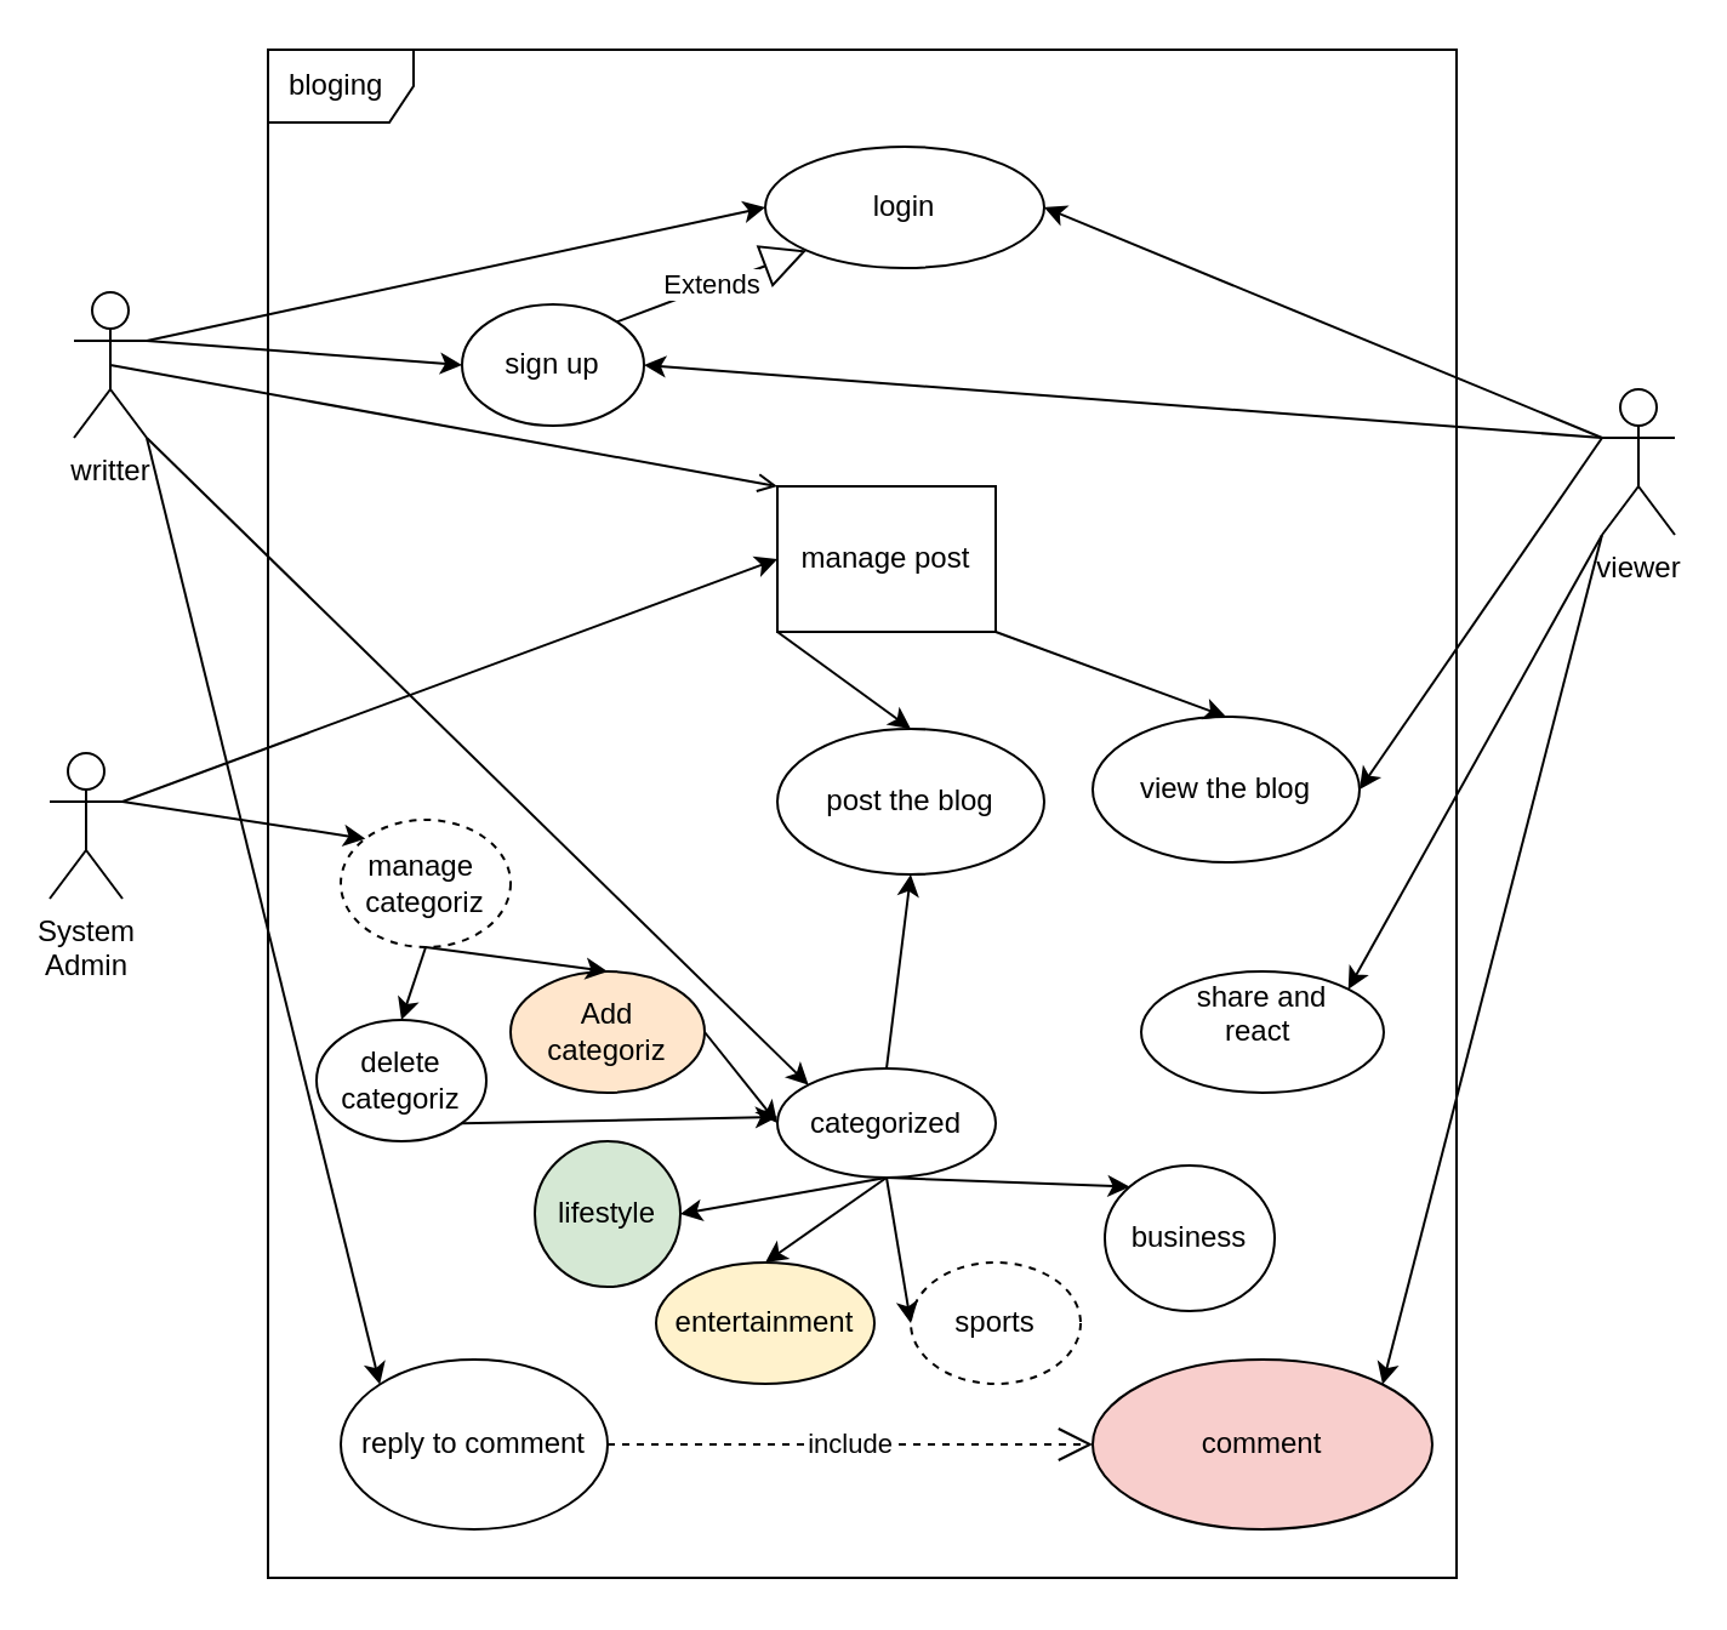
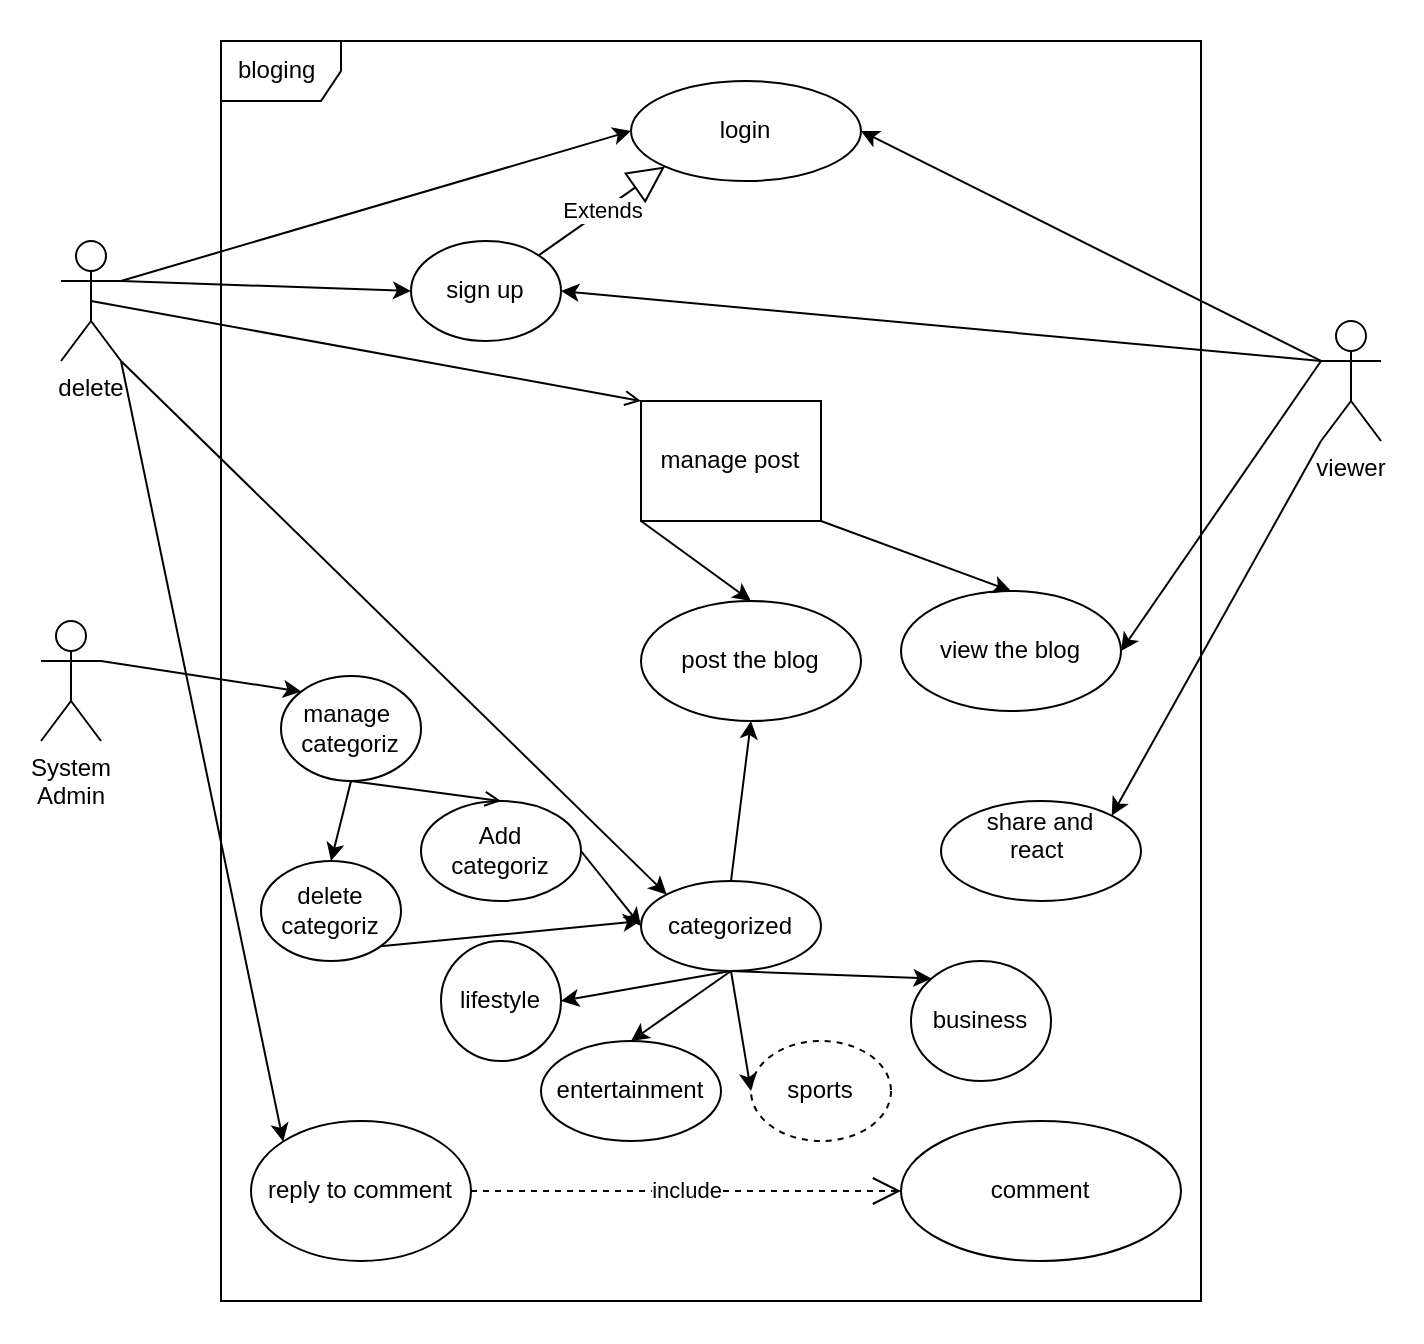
  <mxCell id="0" />
  <mxCell id="1" parent="0" />
- <mxCell id="2" value="&lt;div&gt;writter&lt;/div&gt;" style="shape=umlActor;verticalLabelPosition=bottom;verticalAlign=top;html=1;outlineConnect=0;" parent="1" vertex="1"><mxGeometry x="30" y="120" width="30" height="60" as="geometry" /></mxCell>
+ <mxCell id="2" value="&lt;div&gt;delete&lt;/div&gt;" style="shape=umlActor;verticalLabelPosition=bottom;verticalAlign=top;html=1;outlineConnect=0;" parent="1" vertex="1"><mxGeometry x="30" y="120" width="30" height="60" as="geometry" /></mxCell>
  <mxCell id="3" value="viewer" style="shape=umlActor;verticalLabelPosition=bottom;verticalAlign=top;html=1;outlineConnect=0;" parent="1" vertex="1"><mxGeometry x="660" y="160" width="30" height="60" as="geometry" /></mxCell>
  <mxCell id="4" value="post the blog" style="ellipse;whiteSpace=wrap;html=1;" parent="1" vertex="1"><mxGeometry x="320" y="300" width="110" height="60" as="geometry" /></mxCell>
  <mxCell id="5" value="view the blog" style="ellipse;whiteSpace=wrap;html=1;" parent="1" vertex="1"><mxGeometry x="450" y="295" width="110" height="60" as="geometry" /></mxCell>
  <mxCell id="6" value="categorized" style="ellipse;whiteSpace=wrap;html=1;" parent="1" vertex="1"><mxGeometry x="320" y="440" width="90" height="45" as="geometry" /></mxCell>
  <mxCell id="7" value="share and&lt;div&gt;react&amp;nbsp;&lt;div&gt;&lt;br&gt;&lt;/div&gt;&lt;/div&gt;" style="ellipse;whiteSpace=wrap;html=1;" parent="1" vertex="1"><mxGeometry x="470" y="400" width="100" height="50" as="geometry" /></mxCell>
  <mxCell id="8" value="bloging&amp;nbsp;" style="shape=umlFrame;whiteSpace=wrap;html=1;pointerEvents=0;" parent="1" vertex="1"><mxGeometry x="110" y="20" width="490" height="630" as="geometry" /></mxCell>
  <mxCell id="9" value="" style="endArrow=classic;html=1;rounded=0;exitX=0;exitY=0.333;exitDx=0;exitDy=0;exitPerimeter=0;entryX=1;entryY=0.5;entryDx=0;entryDy=0;" parent="1" source="3" target="5" edge="1"><mxGeometry width="50" height="50" relative="1" as="geometry"><mxPoint x="660" y="230" as="sourcePoint" /><mxPoint x="710" y="180" as="targetPoint" /></mxGeometry></mxCell>
  <mxCell id="10" value="" style="endArrow=open;html=1;rounded=0;exitX=0.5;exitY=0.5;exitDx=0;exitDy=0;exitPerimeter=0;entryX=0;entryY=0;entryDx=0;entryDy=0;" parent="1" source="2" target="31" edge="1"><mxGeometry width="50" height="50" relative="1" as="geometry"><mxPoint x="70" y="300" as="sourcePoint" /><mxPoint x="120" y="250" as="targetPoint" /></mxGeometry></mxCell>
  <mxCell id="11" value="" style="endArrow=classic;html=1;rounded=0;exitX=1;exitY=1;exitDx=0;exitDy=0;exitPerimeter=0;entryX=0;entryY=0;entryDx=0;entryDy=0;" parent="1" source="2" target="6" edge="1"><mxGeometry width="50" height="50" relative="1" as="geometry"><mxPoint x="80" y="300" as="sourcePoint" /><mxPoint x="130" y="250" as="targetPoint" /></mxGeometry></mxCell>
- <mxCell id="12" value="reply to comment" style="ellipse;whiteSpace=wrap;html=1;" parent="1" vertex="1"><mxGeometry x="140" y="560" width="110" height="70" as="geometry" /></mxCell>
+ <mxCell id="12" value="reply to comment" style="ellipse;whiteSpace=wrap;html=1;" parent="1" vertex="1"><mxGeometry x="125" y="560" width="110" height="70" as="geometry" /></mxCell>
  <mxCell id="13" value="" style="endArrow=classic;html=1;rounded=0;exitX=0;exitY=1;exitDx=0;exitDy=0;exitPerimeter=0;entryX=1;entryY=0;entryDx=0;entryDy=0;" parent="1" source="3" target="7" edge="1"><mxGeometry width="50" height="50" relative="1" as="geometry"><mxPoint x="610" y="320" as="sourcePoint" /><mxPoint x="660" y="270" as="targetPoint" /></mxGeometry></mxCell>
  <mxCell id="14" value="" style="endArrow=classic;html=1;rounded=0;entryX=0;entryY=0;entryDx=0;entryDy=0;exitX=1;exitY=1;exitDx=0;exitDy=0;exitPerimeter=0;" parent="1" source="2" target="12" edge="1"><mxGeometry width="50" height="50" relative="1" as="geometry"><mxPoint x="110" y="190" as="sourcePoint" /><mxPoint x="90" y="280" as="targetPoint" /></mxGeometry></mxCell>
  <mxCell id="15" value="include" style="endArrow=open;endSize=12;dashed=1;html=1;rounded=0;exitX=1;exitY=0.5;exitDx=0;exitDy=0;entryX=0;entryY=0.5;entryDx=0;entryDy=0;" parent="1" source="12" target="19" edge="1"><mxGeometry width="160" relative="1" as="geometry"><mxPoint x="-20" y="400" as="sourcePoint" /><mxPoint x="590" y="390" as="targetPoint" /></mxGeometry></mxCell>
- <mxCell id="16" value="login" style="ellipse;whiteSpace=wrap;html=1;" parent="1" vertex="1"><mxGeometry x="315" y="60" width="115" height="50" as="geometry" /></mxCell>
+ <mxCell id="16" value="login" style="ellipse;whiteSpace=wrap;html=1;" parent="1" vertex="1"><mxGeometry x="315" y="40" width="115" height="50" as="geometry" /></mxCell>
  <mxCell id="17" value="" style="endArrow=classic;html=1;rounded=0;exitX=1;exitY=0.333;exitDx=0;exitDy=0;exitPerimeter=0;entryX=0;entryY=0.5;entryDx=0;entryDy=0;" parent="1" source="2" target="16" edge="1"><mxGeometry width="50" height="50" relative="1" as="geometry"><mxPoint x="20" y="140" as="sourcePoint" /><mxPoint x="70" y="90" as="targetPoint" /></mxGeometry></mxCell>
  <mxCell id="18" value="" style="endArrow=classic;html=1;rounded=0;entryX=1;entryY=0.5;entryDx=0;entryDy=0;exitX=0;exitY=0.333;exitDx=0;exitDy=0;exitPerimeter=0;" parent="1" target="16" edge="1" source="3"><mxGeometry width="50" height="50" relative="1" as="geometry"><mxPoint x="620" y="130" as="sourcePoint" /><mxPoint x="680" y="50" as="targetPoint" /></mxGeometry></mxCell>
- <mxCell id="19" value="comment" style="ellipse;whiteSpace=wrap;html=1;fillColor=#f8cecc;" parent="1" vertex="1"><mxGeometry x="450" y="560" width="140" height="70" as="geometry" /></mxCell>
- <mxCell id="20" value="" style="endArrow=classic;html=1;rounded=0;entryX=1;entryY=0;entryDx=0;entryDy=0;exitX=0;exitY=1;exitDx=0;exitDy=0;exitPerimeter=0;" parent="1" source="3" target="19" edge="1"><mxGeometry width="50" height="50" relative="1" as="geometry"><mxPoint x="590" y="180" as="sourcePoint" /><mxPoint x="700" y="260" as="targetPoint" /></mxGeometry></mxCell>
+ <mxCell id="19" value="comment" style="ellipse;whiteSpace=wrap;html=1;" parent="1" vertex="1"><mxGeometry x="450" y="560" width="140" height="70" as="geometry" /></mxCell>
  <mxCell id="21" value="sports" style="ellipse;whiteSpace=wrap;html=1;dashed=1;" parent="1" vertex="1"><mxGeometry x="375" y="520" width="70" height="50" as="geometry" /></mxCell>
  <mxCell id="22" value="business" style="ellipse;whiteSpace=wrap;html=1;" parent="1" vertex="1"><mxGeometry x="455" y="480" width="70" height="60" as="geometry" /></mxCell>
- <mxCell id="23" value="entertainment" style="ellipse;whiteSpace=wrap;html=1;fillColor=#fff2cc;" parent="1" vertex="1"><mxGeometry x="270" y="520" width="90" height="50" as="geometry" /></mxCell>
- <mxCell id="24" value="lifestyle" style="ellipse;whiteSpace=wrap;html=1;fillColor=#d5e8d4;" parent="1" vertex="1"><mxGeometry x="220" y="470" width="60" height="60" as="geometry" /></mxCell>
+ <mxCell id="23" value="entertainment" style="ellipse;whiteSpace=wrap;html=1;" parent="1" vertex="1"><mxGeometry x="270" y="520" width="90" height="50" as="geometry" /></mxCell>
+ <mxCell id="24" value="lifestyle" style="ellipse;whiteSpace=wrap;html=1;" parent="1" vertex="1"><mxGeometry x="220" y="470" width="60" height="60" as="geometry" /></mxCell>
  <mxCell id="25" value="" style="endArrow=classic;html=1;rounded=0;exitX=0.5;exitY=1;exitDx=0;exitDy=0;entryX=1;entryY=0.5;entryDx=0;entryDy=0;" parent="1" source="6" target="24" edge="1"><mxGeometry width="50" height="50" relative="1" as="geometry"><mxPoint x="10" y="320" as="sourcePoint" /><mxPoint x="60" y="270" as="targetPoint" /></mxGeometry></mxCell>
  <mxCell id="26" value="" style="endArrow=classic;html=1;rounded=0;exitX=0.5;exitY=1;exitDx=0;exitDy=0;entryX=0.5;entryY=0;entryDx=0;entryDy=0;" parent="1" source="6" target="23" edge="1"><mxGeometry width="50" height="50" relative="1" as="geometry"><mxPoint x="30" y="330" as="sourcePoint" /><mxPoint x="80" y="280" as="targetPoint" /></mxGeometry></mxCell>
  <mxCell id="27" value="" style="endArrow=classic;html=1;rounded=0;exitX=0.5;exitY=1;exitDx=0;exitDy=0;entryX=0;entryY=0;entryDx=0;entryDy=0;" parent="1" source="6" target="22" edge="1"><mxGeometry width="50" height="50" relative="1" as="geometry"><mxPoint x="-10" y="330" as="sourcePoint" /><mxPoint x="40" y="280" as="targetPoint" /></mxGeometry></mxCell>
  <mxCell id="28" value="" style="endArrow=classic;html=1;rounded=0;exitX=0.5;exitY=1;exitDx=0;exitDy=0;entryX=0;entryY=0.5;entryDx=0;entryDy=0;" parent="1" source="6" target="21" edge="1"><mxGeometry width="50" height="50" relative="1" as="geometry"><mxPoint x="0" y="320" as="sourcePoint" /><mxPoint x="50" y="270" as="targetPoint" /></mxGeometry></mxCell>
  <mxCell id="29" value="" style="endArrow=classic;html=1;rounded=0;exitX=0.5;exitY=0;exitDx=0;exitDy=0;entryX=0.5;entryY=1;entryDx=0;entryDy=0;" parent="1" source="6" target="4" edge="1"><mxGeometry width="50" height="50" relative="1" as="geometry"><mxPoint x="40" y="320" as="sourcePoint" /><mxPoint x="90" y="270" as="targetPoint" /></mxGeometry></mxCell>
  <mxCell id="30" value="System&lt;div&gt;Admin&lt;/div&gt;" style="shape=umlActor;verticalLabelPosition=bottom;verticalAlign=top;html=1;outlineConnect=0;" vertex="1" parent="1"><mxGeometry x="20" y="310" width="30" height="60" as="geometry" /></mxCell>
  <mxCell id="31" value="manage post" style="whiteSpace=wrap;html=1;rounded=0;" vertex="1" parent="1"><mxGeometry x="320" y="200" width="90" height="60" as="geometry" /></mxCell>
  <mxCell id="32" value="" style="endArrow=classic;html=1;rounded=0;entryX=0.5;entryY=0;entryDx=0;entryDy=0;exitX=1;exitY=1;exitDx=0;exitDy=0;" edge="1" parent="1" source="31" target="5"><mxGeometry width="50" height="50" relative="1" as="geometry"><mxPoint x="0" y="100" as="sourcePoint" /><mxPoint x="50" y="50" as="targetPoint" /></mxGeometry></mxCell>
  <mxCell id="33" value="" style="endArrow=classic;html=1;rounded=0;entryX=0.5;entryY=0;entryDx=0;entryDy=0;exitX=0;exitY=1;exitDx=0;exitDy=0;" edge="1" parent="1" source="31" target="4"><mxGeometry width="50" height="50" relative="1" as="geometry"><mxPoint x="10" y="110" as="sourcePoint" /><mxPoint x="60" y="60" as="targetPoint" /></mxGeometry></mxCell>
- <mxCell id="34" value="" style="endArrow=classic;html=1;rounded=0;entryX=0;entryY=0.5;entryDx=0;entryDy=0;exitX=1;exitY=0.333;exitDx=0;exitDy=0;exitPerimeter=0;" edge="1" parent="1" source="30" target="31"><mxGeometry width="50" height="50" relative="1" as="geometry"><mxPoint x="-40" y="280" as="sourcePoint" /><mxPoint x="10" y="230" as="targetPoint" /></mxGeometry></mxCell>
- <mxCell id="35" value="delete categoriz" style="ellipse;whiteSpace=wrap;html=1;" vertex="1" parent="1"><mxGeometry x="130" y="420" width="70" height="50" as="geometry" /></mxCell>
- <mxCell id="36" value="Add&lt;div&gt;categoriz&lt;/div&gt;" style="ellipse;whiteSpace=wrap;html=1;fillColor=#ffe6cc;" vertex="1" parent="1"><mxGeometry x="210" y="400" width="80" height="50" as="geometry" /></mxCell>
- <mxCell id="37" value="manage&amp;nbsp;&lt;div&gt;categoriz&lt;/div&gt;" style="ellipse;whiteSpace=wrap;html=1;dashed=1;" vertex="1" parent="1"><mxGeometry x="140" y="337.5" width="70" height="52.5" as="geometry" /></mxCell>
- <mxCell id="38" value="" style="endArrow=classic;html=1;rounded=0;exitX=0.5;exitY=1;exitDx=0;exitDy=0;entryX=0.5;entryY=0;entryDx=0;entryDy=0;" edge="1" parent="1" source="37" target="36"><mxGeometry width="50" height="50" relative="1" as="geometry"><mxPoint x="30" y="460" as="sourcePoint" /><mxPoint x="80" y="410" as="targetPoint" /></mxGeometry></mxCell>
+ <mxCell id="35" value="delete categoriz" style="ellipse;whiteSpace=wrap;html=1;" vertex="1" parent="1"><mxGeometry x="130" y="430" width="70" height="50" as="geometry" /></mxCell>
+ <mxCell id="36" value="Add&lt;div&gt;categoriz&lt;/div&gt;" style="ellipse;whiteSpace=wrap;html=1;" vertex="1" parent="1"><mxGeometry x="210" y="400" width="80" height="50" as="geometry" /></mxCell>
+ <mxCell id="37" value="manage&amp;nbsp;&lt;div&gt;categoriz&lt;/div&gt;" style="ellipse;whiteSpace=wrap;html=1;" vertex="1" parent="1"><mxGeometry x="140" y="337.5" width="70" height="52.5" as="geometry" /></mxCell>
+ <mxCell id="38" value="" style="endArrow=open;html=1;rounded=0;exitX=0.5;exitY=1;exitDx=0;exitDy=0;entryX=0.5;entryY=0;entryDx=0;entryDy=0;" edge="1" parent="1" source="37" target="36"><mxGeometry width="50" height="50" relative="1" as="geometry"><mxPoint x="30" y="460" as="sourcePoint" /><mxPoint x="80" y="410" as="targetPoint" /></mxGeometry></mxCell>
  <mxCell id="39" value="" style="endArrow=classic;html=1;rounded=0;entryX=0.5;entryY=0;entryDx=0;entryDy=0;exitX=0.5;exitY=1;exitDx=0;exitDy=0;" edge="1" parent="1" source="37" target="35"><mxGeometry width="50" height="50" relative="1" as="geometry"><mxPoint x="20" y="460" as="sourcePoint" /><mxPoint x="70" y="410" as="targetPoint" /></mxGeometry></mxCell>
  <mxCell id="40" value="" style="endArrow=classic;html=1;rounded=0;exitX=1;exitY=0.5;exitDx=0;exitDy=0;entryX=0;entryY=0.5;entryDx=0;entryDy=0;" edge="1" parent="1" source="36" target="6"><mxGeometry width="50" height="50" relative="1" as="geometry"><mxPoint x="30" y="480" as="sourcePoint" /><mxPoint x="80" y="430" as="targetPoint" /></mxGeometry></mxCell>
  <mxCell id="41" value="" style="endArrow=classic;html=1;rounded=0;entryX=0;entryY=0;entryDx=0;entryDy=0;" edge="1" parent="1" target="37"><mxGeometry width="50" height="50" relative="1" as="geometry"><mxPoint x="50" y="330" as="sourcePoint" /><mxPoint x="40" y="440" as="targetPoint" /></mxGeometry></mxCell>
- <mxCell id="42" value="sign up" style="ellipse;whiteSpace=wrap;html=1;" vertex="1" parent="1"><mxGeometry x="190" y="125" width="75" height="50" as="geometry" /></mxCell>
+ <mxCell id="42" value="sign up" style="ellipse;whiteSpace=wrap;html=1;" vertex="1" parent="1"><mxGeometry x="205" y="120" width="75" height="50" as="geometry" /></mxCell>
  <mxCell id="43" value="Extends" style="endArrow=block;endSize=16;endFill=0;html=1;rounded=0;exitX=1;exitY=0;exitDx=0;exitDy=0;entryX=0;entryY=1;entryDx=0;entryDy=0;" edge="1" parent="1" source="42" target="16"><mxGeometry width="160" relative="1" as="geometry"><mxPoint x="-70" y="260" as="sourcePoint" /><mxPoint x="90" y="260" as="targetPoint" /></mxGeometry></mxCell>
  <mxCell id="44" value="" style="endArrow=classic;html=1;rounded=0;exitX=1;exitY=0.333;exitDx=0;exitDy=0;exitPerimeter=0;entryX=0;entryY=0.5;entryDx=0;entryDy=0;" edge="1" parent="1" source="2" target="42"><mxGeometry width="50" height="50" relative="1" as="geometry"><mxPoint y="180" as="sourcePoint" x="-50" /><mxPoint x="0" y="130" as="targetPoint" /></mxGeometry></mxCell>
  <mxCell id="45" value="" style="endArrow=classic;html=1;rounded=0;entryX=1;entryY=0.5;entryDx=0;entryDy=0;" edge="1" parent="1" target="42"><mxGeometry width="50" height="50" relative="1" as="geometry"><mxPoint x="660" y="180" as="sourcePoint" /><mxPoint x="500" y="150" as="targetPoint" /></mxGeometry></mxCell>
  <mxCell id="46" value="" style="endArrow=classic;html=1;rounded=0;exitX=1;exitY=1;exitDx=0;exitDy=0;" edge="1" parent="1" source="35"><mxGeometry width="50" height="50" relative="1" as="geometry"><mxPoint x="10" y="520" as="sourcePoint" /><mxPoint x="320" y="460" as="targetPoint" /></mxGeometry></mxCell>
